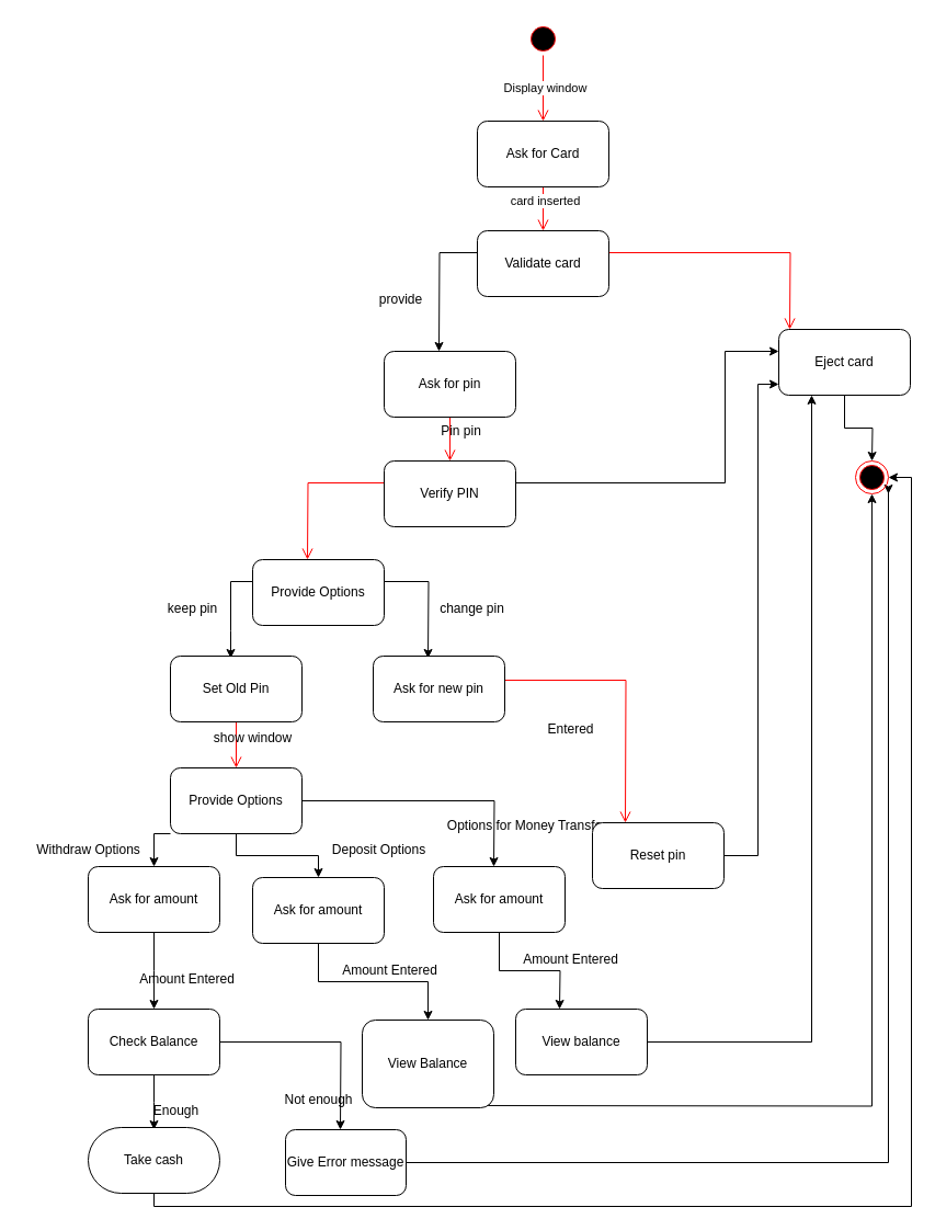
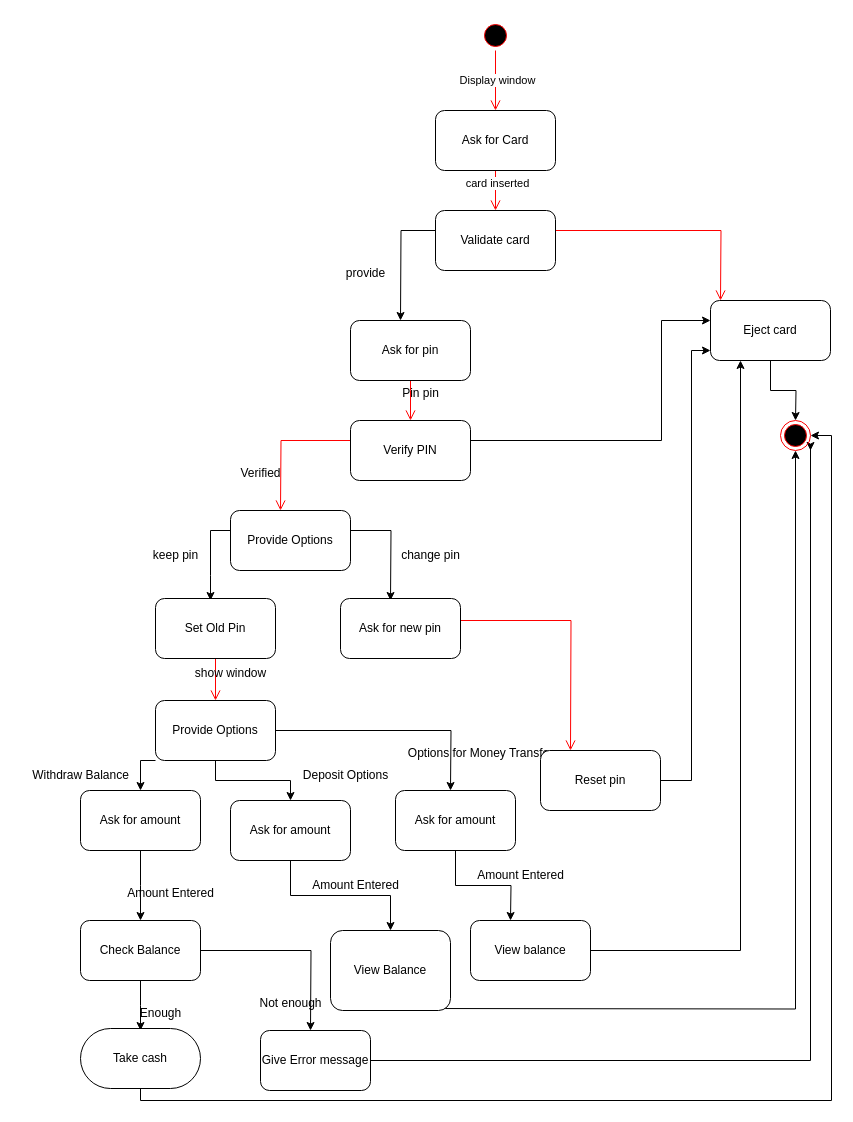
  <mxCell id="0" />
  <mxCell id="1" parent="0" />
  <mxCell id="2" value="" style="ellipse;html=1;shape=startState;fillColor=#000000;strokeColor=#ff0000;" vertex="1" parent="1"><mxGeometry x="480" y="20" width="30" height="30" as="geometry" /></mxCell>
  <mxCell id="3" value="" style="edgeStyle=orthogonalEdgeStyle;html=1;verticalAlign=bottom;endArrow=open;endSize=8;strokeColor=#ff0000;rounded=0;" edge="1" source="2" parent="1"><mxGeometry relative="1" as="geometry"><mxPoint x="495" y="110" as="targetPoint" /></mxGeometry></mxCell>
  <mxCell id="4" value="Display window" style="edgeLabel;html=1;align=center;verticalAlign=middle;resizable=0;points=[];" vertex="1" connectable="0" parent="3"><mxGeometry x="-0.041" y="1" relative="1" as="geometry"><mxPoint as="offset" /></mxGeometry></mxCell>
  <mxCell id="5" value="Ask for Card" style="rounded=1;whiteSpace=wrap;html=1;arcSize=40;fontColor=#000000;fillColor=#ffffc0;strokeColor=#ff0000;" vertex="1" parent="1"><mxGeometry x="435" y="110" width="120" height="40" as="geometry" /></mxCell>
  <mxCell id="6" value="" style="edgeStyle=orthogonalEdgeStyle;html=1;verticalAlign=bottom;endArrow=open;endSize=8;strokeColor=#ff0000;rounded=0;" edge="1" source="5" parent="1"><mxGeometry relative="1" as="geometry"><mxPoint x="495" y="210" as="targetPoint" /></mxGeometry></mxCell>
  <mxCell id="7" value="card inserted" style="edgeLabel;html=1;align=center;verticalAlign=middle;resizable=0;points=[];" vertex="1" connectable="0" parent="6"><mxGeometry x="0.107" y="1" relative="1" as="geometry"><mxPoint as="offset" /></mxGeometry></mxCell>
  <mxCell id="8" style="edgeStyle=orthogonalEdgeStyle;rounded=0;orthogonalLoop=1;jettySize=auto;html=1;" edge="1" parent="1" source="9"><mxGeometry relative="1" as="geometry"><mxPoint x="400" y="320" as="targetPoint" /></mxGeometry></mxCell>
  <mxCell id="9" value="Validate card" style="rounded=1;whiteSpace=wrap;html=1;arcSize=40;fontColor=#000000;fillColor=#ffffc0;strokeColor=#ff0000;" vertex="1" parent="1"><mxGeometry x="435" y="210" width="120" height="40" as="geometry" /></mxCell>
  <mxCell id="10" value="" style="edgeStyle=orthogonalEdgeStyle;html=1;verticalAlign=bottom;endArrow=open;endSize=8;strokeColor=#ff0000;rounded=0;" edge="1" source="9" parent="1"><mxGeometry relative="1" as="geometry"><mxPoint x="720" y="300" as="targetPoint" /></mxGeometry></mxCell>
  <mxCell id="11" value="Ask for pin" style="rounded=1;whiteSpace=wrap;html=1;arcSize=40;fontColor=#000000;fillColor=#ffffc0;strokeColor=#ff0000;" vertex="1" parent="1"><mxGeometry x="350" y="320" width="120" height="40" as="geometry" /></mxCell>
  <mxCell id="12" value="" style="edgeStyle=orthogonalEdgeStyle;html=1;verticalAlign=bottom;endArrow=open;endSize=8;strokeColor=#ff0000;rounded=0;" edge="1" source="11" parent="1"><mxGeometry relative="1" as="geometry"><mxPoint x="410" y="420" as="targetPoint" /></mxGeometry></mxCell>
  <mxCell id="13" value="provide" style="text;html=1;align=center;verticalAlign=middle;resizable=0;points=[];autosize=1;strokeColor=none;fillColor=none;" vertex="1" parent="1"><mxGeometry x="330" y="258" width="70" height="30" as="geometry" /></mxCell>
  <mxCell id="14" value="Pin pin" style="text;html=1;align=center;verticalAlign=middle;resizable=0;points=[];autosize=1;strokeColor=none;fillColor=none;" vertex="1" parent="1"><mxGeometry x="380" y="378" width="80" height="30" as="geometry" /></mxCell>
  <mxCell id="15" style="edgeStyle=orthogonalEdgeStyle;rounded=0;orthogonalLoop=1;jettySize=auto;html=1;" edge="1" parent="1" source="16"><mxGeometry relative="1" as="geometry"><mxPoint x="710" y="320" as="targetPoint" /><Array as="points"><mxPoint x="661" y="440" /></Array></mxGeometry></mxCell>
  <mxCell id="16" value="Verify PIN" style="rounded=1;whiteSpace=wrap;html=1;arcSize=40;fontColor=#000000;fillColor=#ffffc0;strokeColor=#ff0000;" vertex="1" parent="1"><mxGeometry x="350" y="420" width="120" height="40" as="geometry" /></mxCell>
  <mxCell id="17" value="" style="edgeStyle=orthogonalEdgeStyle;html=1;verticalAlign=bottom;endArrow=open;endSize=8;strokeColor=#ff0000;rounded=0;" edge="1" source="16" parent="1"><mxGeometry relative="1" as="geometry"><mxPoint x="280" y="510" as="targetPoint" /></mxGeometry></mxCell>
+ <mxCell id="18" value="Verified" style="text;html=1;align=center;verticalAlign=middle;resizable=0;points=[];autosize=1;strokeColor=none;fillColor=none;" vertex="1" parent="1"><mxGeometry x="230" y="458" width="60" height="30" as="geometry" /></mxCell>
  <mxCell id="19" style="edgeStyle=orthogonalEdgeStyle;rounded=0;orthogonalLoop=1;jettySize=auto;html=1;" edge="1" parent="1" source="21"><mxGeometry relative="1" as="geometry"><mxPoint x="390" y="600" as="targetPoint" /></mxGeometry></mxCell>
  <mxCell id="20" style="edgeStyle=orthogonalEdgeStyle;rounded=0;orthogonalLoop=1;jettySize=auto;html=1;" edge="1" parent="1" source="21"><mxGeometry relative="1" as="geometry"><mxPoint x="210" y="600" as="targetPoint" /></mxGeometry></mxCell>
  <mxCell id="21" value="provide options" style="rounded=1;whiteSpace=wrap;html=1;arcSize=40;fontColor=#000000;fillColor=#ffffc0;strokeColor=#ff0000;" vertex="1" parent="1"><mxGeometry x="230" y="510" width="120" height="40" as="geometry" /></mxCell>
  <mxCell id="22" value="keep pin" style="text;html=1;align=center;verticalAlign=middle;resizable=0;points=[];autosize=1;strokeColor=none;fillColor=none;" vertex="1" parent="1"><mxGeometry x="140" y="540" width="70" height="30" as="geometry" /></mxCell>
  <mxCell id="23" value="change pin" style="text;html=1;align=center;verticalAlign=middle;resizable=0;points=[];autosize=1;strokeColor=none;fillColor=none;" vertex="1" parent="1"><mxGeometry x="390" y="540" width="80" height="30" as="geometry" /></mxCell>
  <mxCell id="24" value="set old pin" style="rounded=1;whiteSpace=wrap;html=1;arcSize=40;fontColor=#000000;fillColor=#ffffc0;strokeColor=#ff0000;" vertex="1" parent="1"><mxGeometry x="155" y="600" width="120" height="40" as="geometry" /></mxCell>
  <mxCell id="25" value="" style="edgeStyle=orthogonalEdgeStyle;html=1;verticalAlign=bottom;endArrow=open;endSize=8;strokeColor=#ff0000;rounded=0;" edge="1" source="24" parent="1"><mxGeometry relative="1" as="geometry"><mxPoint x="215" y="700" as="targetPoint" /></mxGeometry></mxCell>
  <mxCell id="26" value="Ask for new pin" style="rounded=1;whiteSpace=wrap;html=1;arcSize=40;fontColor=#000000;fillColor=#ffffc0;strokeColor=#ff0000;" vertex="1" parent="1"><mxGeometry x="340" y="600" width="120" height="40" as="geometry" /></mxCell>
  <mxCell id="27" value="" style="edgeStyle=orthogonalEdgeStyle;html=1;verticalAlign=bottom;endArrow=open;endSize=8;strokeColor=#ff0000;rounded=0;" edge="1" source="26" parent="1"><mxGeometry relative="1" as="geometry"><mxPoint x="570" y="750" as="targetPoint" /></mxGeometry></mxCell>
  <mxCell id="28" value="show window" style="text;html=1;align=center;verticalAlign=middle;resizable=0;points=[];autosize=1;strokeColor=none;fillColor=none;" vertex="1" parent="1"><mxGeometry x="185" y="658" width="90" height="30" as="geometry" /></mxCell>
- <mxCell id="29" value="Entered" style="text;html=1;align=center;verticalAlign=middle;resizable=0;points=[];autosize=1;strokeColor=none;fillColor=none;" vertex="1" parent="1"><mxGeometry x="485" y="650" width="70" height="30" as="geometry" /></mxCell>
  <mxCell id="30" value="" style="rounded=1;whiteSpace=wrap;html=1;arcSize=40;fontColor=#000000;fillColor=#ffffc0;strokeColor=#ff0000;" vertex="1" parent="1"><mxGeometry x="155" y="700" width="120" height="40" as="geometry" /></mxCell>
  <mxCell id="31" value="Ask for Card" style="rounded=1;whiteSpace=wrap;html=1;" vertex="1" parent="1"><mxGeometry x="435" y="110" width="120" height="60" as="geometry" /></mxCell>
  <mxCell id="32" value="Validate card" style="rounded=1;whiteSpace=wrap;html=1;" vertex="1" parent="1"><mxGeometry x="435" y="210" width="120" height="60" as="geometry" /></mxCell>
  <mxCell id="33" value="Ask for pin" style="rounded=1;whiteSpace=wrap;html=1;" vertex="1" parent="1"><mxGeometry x="350" y="320" width="120" height="60" as="geometry" /></mxCell>
  <mxCell id="34" value="Verify PIN" style="rounded=1;whiteSpace=wrap;html=1;" vertex="1" parent="1"><mxGeometry x="350" y="420" width="120" height="60" as="geometry" /></mxCell>
  <mxCell id="35" value="Provide Options" style="rounded=1;whiteSpace=wrap;html=1;" vertex="1" parent="1"><mxGeometry x="230" y="510" width="120" height="60" as="geometry" /></mxCell>
  <mxCell id="36" value="Set Old Pin" style="rounded=1;whiteSpace=wrap;html=1;" vertex="1" parent="1"><mxGeometry x="155" y="598" width="120" height="60" as="geometry" /></mxCell>
  <mxCell id="37" value="Ask for new pin" style="rounded=1;whiteSpace=wrap;html=1;" vertex="1" parent="1"><mxGeometry x="340" y="598" width="120" height="60" as="geometry" /></mxCell>
  <mxCell id="38" style="edgeStyle=orthogonalEdgeStyle;rounded=0;orthogonalLoop=1;jettySize=auto;html=1;exitX=0;exitY=1;exitDx=0;exitDy=0;" edge="1" parent="1" source="41"><mxGeometry relative="1" as="geometry"><mxPoint x="140" y="790" as="targetPoint" /></mxGeometry></mxCell>
  <mxCell id="39" style="edgeStyle=orthogonalEdgeStyle;rounded=0;orthogonalLoop=1;jettySize=auto;html=1;" edge="1" parent="1" source="41" target="46"><mxGeometry relative="1" as="geometry" /></mxCell>
  <mxCell id="40" style="edgeStyle=orthogonalEdgeStyle;rounded=0;orthogonalLoop=1;jettySize=auto;html=1;exitX=1;exitY=0.5;exitDx=0;exitDy=0;" edge="1" parent="1" source="41"><mxGeometry relative="1" as="geometry"><mxPoint x="450" y="790" as="targetPoint" /></mxGeometry></mxCell>
  <mxCell id="41" value="Provide Options" style="rounded=1;whiteSpace=wrap;html=1;" vertex="1" parent="1"><mxGeometry x="155" y="700" width="120" height="60" as="geometry" /></mxCell>
- <mxCell id="42" value="Withdraw Options" style="text;html=1;align=center;verticalAlign=middle;resizable=0;points=[];autosize=1;strokeColor=none;fillColor=none;" vertex="1" parent="1"><mxGeometry x="20" y="760" width="120" height="30" as="geometry" /></mxCell>
+ <mxCell id="42" value="Withdraw Balance" style="text;html=1;align=center;verticalAlign=middle;resizable=0;points=[];autosize=1;strokeColor=none;fillColor=none;" vertex="1" parent="1"><mxGeometry x="20" y="760" width="120" height="30" as="geometry" /></mxCell>
  <mxCell id="43" style="edgeStyle=orthogonalEdgeStyle;rounded=0;orthogonalLoop=1;jettySize=auto;html=1;" edge="1" parent="1" source="44"><mxGeometry relative="1" as="geometry"><mxPoint x="140" y="920" as="targetPoint" /></mxGeometry></mxCell>
  <mxCell id="44" value="Ask for amount" style="rounded=1;whiteSpace=wrap;html=1;" vertex="1" parent="1"><mxGeometry x="80" y="790" width="120" height="60" as="geometry" /></mxCell>
  <mxCell id="45" style="edgeStyle=orthogonalEdgeStyle;rounded=0;orthogonalLoop=1;jettySize=auto;html=1;" edge="1" parent="1" source="46" target="61"><mxGeometry relative="1" as="geometry"><mxPoint x="290" y="920" as="targetPoint" /></mxGeometry></mxCell>
  <mxCell id="46" value="Ask for amount" style="rounded=1;whiteSpace=wrap;html=1;" vertex="1" parent="1"><mxGeometry x="230" y="800" width="120" height="60" as="geometry" /></mxCell>
  <mxCell id="47" value="Deposit Options" style="text;html=1;align=center;verticalAlign=middle;resizable=0;points=[];autosize=1;strokeColor=none;fillColor=none;" vertex="1" parent="1"><mxGeometry x="290" y="760" width="110" height="30" as="geometry" /></mxCell>
  <mxCell id="48" value="Options for Money Transfer" style="text;html=1;align=center;verticalAlign=middle;resizable=0;points=[];autosize=1;strokeColor=none;fillColor=none;" vertex="1" parent="1"><mxGeometry x="395" y="738" width="170" height="30" as="geometry" /></mxCell>
  <mxCell id="49" style="edgeStyle=orthogonalEdgeStyle;rounded=0;orthogonalLoop=1;jettySize=auto;html=1;" edge="1" parent="1" source="50"><mxGeometry relative="1" as="geometry"><mxPoint x="510" y="920" as="targetPoint" /></mxGeometry></mxCell>
  <mxCell id="50" value="Ask for amount" style="rounded=1;whiteSpace=wrap;html=1;" vertex="1" parent="1"><mxGeometry x="395" y="790" width="120" height="60" as="geometry" /></mxCell>
  <mxCell id="51" value="Amount Entered" style="text;html=1;align=center;verticalAlign=middle;resizable=0;points=[];autosize=1;strokeColor=none;fillColor=none;" vertex="1" parent="1"><mxGeometry x="115" y="878" width="110" height="30" as="geometry" /></mxCell>
  <mxCell id="52" value="Amount Entered" style="text;html=1;align=center;verticalAlign=middle;resizable=0;points=[];autosize=1;strokeColor=none;fillColor=none;" vertex="1" parent="1"><mxGeometry x="300" y="870" width="110" height="30" as="geometry" /></mxCell>
  <mxCell id="53" value="Amount Entered" style="text;html=1;align=center;verticalAlign=middle;resizable=0;points=[];autosize=1;strokeColor=none;fillColor=none;" vertex="1" parent="1"><mxGeometry x="465" y="860" width="110" height="30" as="geometry" /></mxCell>
  <mxCell id="54" style="edgeStyle=orthogonalEdgeStyle;rounded=0;orthogonalLoop=1;jettySize=auto;html=1;" edge="1" parent="1" source="56"><mxGeometry relative="1" as="geometry"><mxPoint x="140" y="1030" as="targetPoint" /></mxGeometry></mxCell>
  <mxCell id="55" style="edgeStyle=orthogonalEdgeStyle;rounded=0;orthogonalLoop=1;jettySize=auto;html=1;" edge="1" parent="1" source="56"><mxGeometry relative="1" as="geometry"><mxPoint x="310" y="1030" as="targetPoint" /></mxGeometry></mxCell>
  <mxCell id="56" value="Check Balance" style="rounded=1;whiteSpace=wrap;html=1;" vertex="1" parent="1"><mxGeometry x="80" y="920" width="120" height="60" as="geometry" /></mxCell>
  <mxCell id="57" value="Enough" style="text;html=1;align=center;verticalAlign=middle;resizable=0;points=[];autosize=1;strokeColor=none;fillColor=none;" vertex="1" parent="1"><mxGeometry y="998" width="60" height="30" as="geometry" x="130" /></mxCell>
  <mxCell id="58" style="edgeStyle=orthogonalEdgeStyle;rounded=0;orthogonalLoop=1;jettySize=auto;html=1;entryX=1;entryY=0.5;entryDx=0;entryDy=0;" edge="1" parent="1" source="59" target="70"><mxGeometry relative="1" as="geometry"><mxPoint x="830" y="440" as="targetPoint" /><Array as="points"><mxPoint x="140" y="1100" /><mxPoint x="831" y="1100" /><mxPoint x="831" y="435" /></Array></mxGeometry></mxCell>
  <mxCell id="59" value="Take cash" style="rounded=1;whiteSpace=wrap;html=1;arcSize=50;" vertex="1" parent="1"><mxGeometry x="80" y="1028" width="120" height="60" as="geometry" /></mxCell>
  <mxCell id="60" style="edgeStyle=orthogonalEdgeStyle;rounded=0;orthogonalLoop=1;jettySize=auto;html=1;entryX=0.5;entryY=1;entryDx=0;entryDy=0;" edge="1" parent="1" target="70"><mxGeometry relative="1" as="geometry"><mxPoint x="765" y="498" as="targetPoint" /><mxPoint x="420" y="1008" as="sourcePoint" /></mxGeometry></mxCell>
  <mxCell id="61" value="View Balance" style="rounded=1;whiteSpace=wrap;html=1;" vertex="1" parent="1"><mxGeometry x="330" y="930" width="120" height="80" as="geometry" /></mxCell>
  <mxCell id="62" value="Not enough" style="text;html=1;align=center;verticalAlign=middle;resizable=0;points=[];autosize=1;strokeColor=none;fillColor=none;" vertex="1" parent="1"><mxGeometry x="245" y="988" width="90" height="30" as="geometry" /></mxCell>
  <mxCell id="63" style="edgeStyle=orthogonalEdgeStyle;rounded=0;orthogonalLoop=1;jettySize=auto;html=1;" edge="1" parent="1" source="64"><mxGeometry relative="1" as="geometry"><mxPoint x="810" y="450" as="targetPoint" /><Array as="points"><mxPoint x="810" y="1060" /><mxPoint x="810" y="446" /></Array></mxGeometry></mxCell>
  <mxCell id="64" value="Give Error message" style="rounded=1;whiteSpace=wrap;html=1;" vertex="1" parent="1"><mxGeometry x="260" y="1030" width="110" height="60" as="geometry" /></mxCell>
  <mxCell id="65" style="edgeStyle=orthogonalEdgeStyle;rounded=0;orthogonalLoop=1;jettySize=auto;html=1;entryX=0.25;entryY=1;entryDx=0;entryDy=0;" edge="1" parent="1" source="66" target="69"><mxGeometry relative="1" as="geometry"><mxPoint x="730" y="330" as="targetPoint" /></mxGeometry></mxCell>
  <mxCell id="66" value="View balance" style="rounded=1;whiteSpace=wrap;html=1;" vertex="1" parent="1"><mxGeometry x="470" y="920" width="120" height="60" as="geometry" /></mxCell>
  <mxCell id="67" style="edgeStyle=orthogonalEdgeStyle;rounded=0;orthogonalLoop=1;jettySize=auto;html=1;" edge="1" parent="1" source="68"><mxGeometry relative="1" as="geometry"><mxPoint x="710" y="350" as="targetPoint" /><Array as="points"><mxPoint x="691" y="780" /></Array></mxGeometry></mxCell>
  <mxCell id="68" value="Reset pin" style="rounded=1;whiteSpace=wrap;html=1;" vertex="1" parent="1"><mxGeometry x="540" y="750" width="120" height="60" as="geometry" /></mxCell>
  <mxCell id="69" value="Eject card" style="rounded=1;whiteSpace=wrap;html=1;" vertex="1" parent="1"><mxGeometry x="710" y="300" width="120" height="60" as="geometry" /></mxCell>
  <mxCell id="70" value="" style="ellipse;html=1;shape=endState;fillColor=#000000;strokeColor=#ff0000;" vertex="1" parent="1"><mxGeometry x="780" y="420" width="30" height="30" as="geometry" /></mxCell>
  <mxCell id="71" style="edgeStyle=orthogonalEdgeStyle;rounded=0;orthogonalLoop=1;jettySize=auto;html=1;" edge="1" parent="1" source="69"><mxGeometry relative="1" as="geometry"><mxPoint x="795" y="420" as="targetPoint" /></mxGeometry></mxCell>
